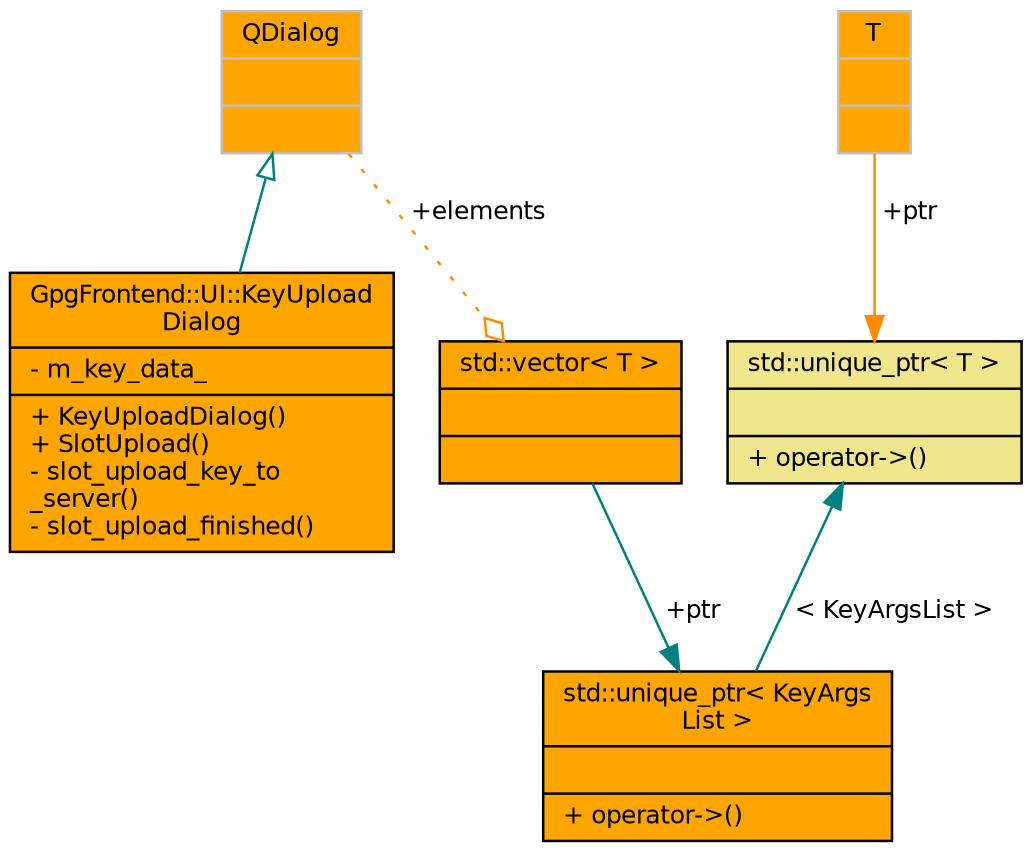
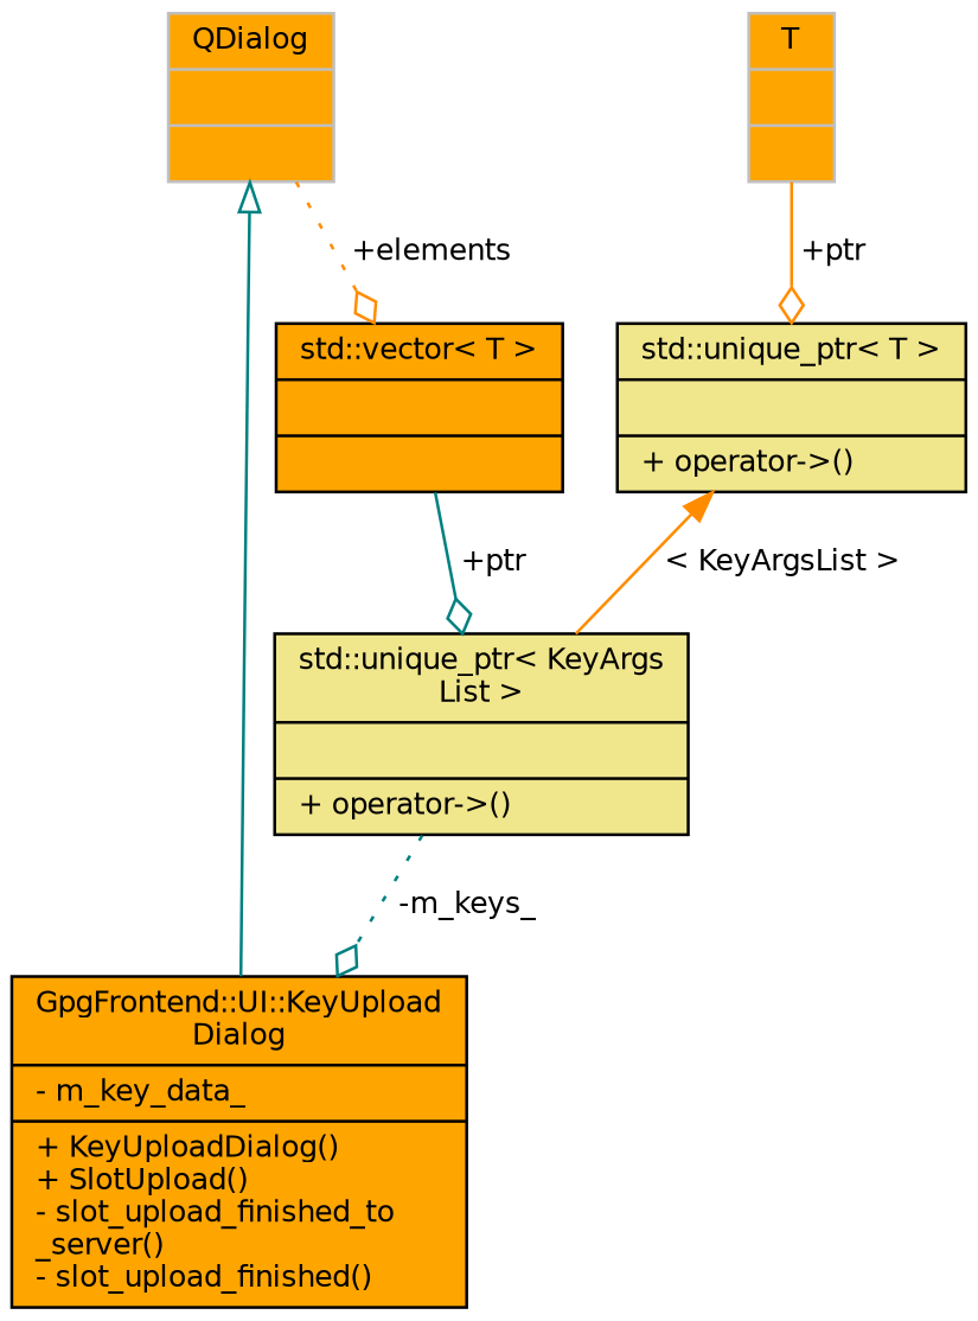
  digraph {
    node [color=black fillcolor=orange fontname=Helvetica fontsize=10 shape=record style=filled]
    edge [color=teal fontname=Helvetica fontsize=10 labelfontname=Helvetica labelfontsize=10 style=solid arrowhead=odiamond]
-   n1 [fontcolor=black height=0.2 label="{GpgFrontend::UI::KeyUpload\lDialog\n|- m_key_data_\l|+ KeyUploadDialog()\l+ SlotUpload()\l- slot_upload_key_to\l_server()\l- slot_upload_finished()\l}" width=0.4]
+   n1 [fontcolor=black height=0.2 label="{GpgFrontend::UI::KeyUpload\lDialog\n|- m_key_data_\l|+ KeyUploadDialog()\l+ SlotUpload()\l- slot_upload_finished_to\l_server()\l- slot_upload_finished()\l}" width=0.4]
    n2 [color=grey75 height=0.2 label="{QDialog\n||}" width=0.4]
    n3 [height=0.2 label="{std::vector\< T \>\n||}" width=0.4]
-   n4 [height=0.2 label="{std::unique_ptr\< KeyArgs\lList \>\n||+ operator-\>()\l}" width=0.4]
+   n4 [fillcolor=khaki height=0.2 label="{std::unique_ptr\< KeyArgs\lList \>\n||+ operator-\>()\l}" width=0.4]
    n5 [color=grey75 height=0.2 label="{T\n||}" width=0.4]
    n6 [fillcolor=khaki height=0.2 label="{std::unique_ptr\< T \>\n||+ operator-\>()\l}" width=0.4]
    n2 -> n1 [arrowtail=onormal dir=back arrowhead=""]
    n2 -> n3 [color=darkorange label=" +elements" style=dotted]
-   n3 -> n4 [arrowhead=normal label=" +ptr"]
-   n5 -> n6 [arrowhead=normal color=darkorange label=" +ptr"]
-   n6 -> n4 [dir=back label=" \< KeyArgsList \>" arrowhead=""]
+   n3 -> n4 [label=" +ptr"]
+   n4 -> n1 [label=" -m_keys_" style=dotted]
+   n5 -> n6 [color=darkorange label=" +ptr"]
+   n6 -> n4 [color=darkorange dir=back label=" \< KeyArgsList \>" arrowhead=""]
  }
